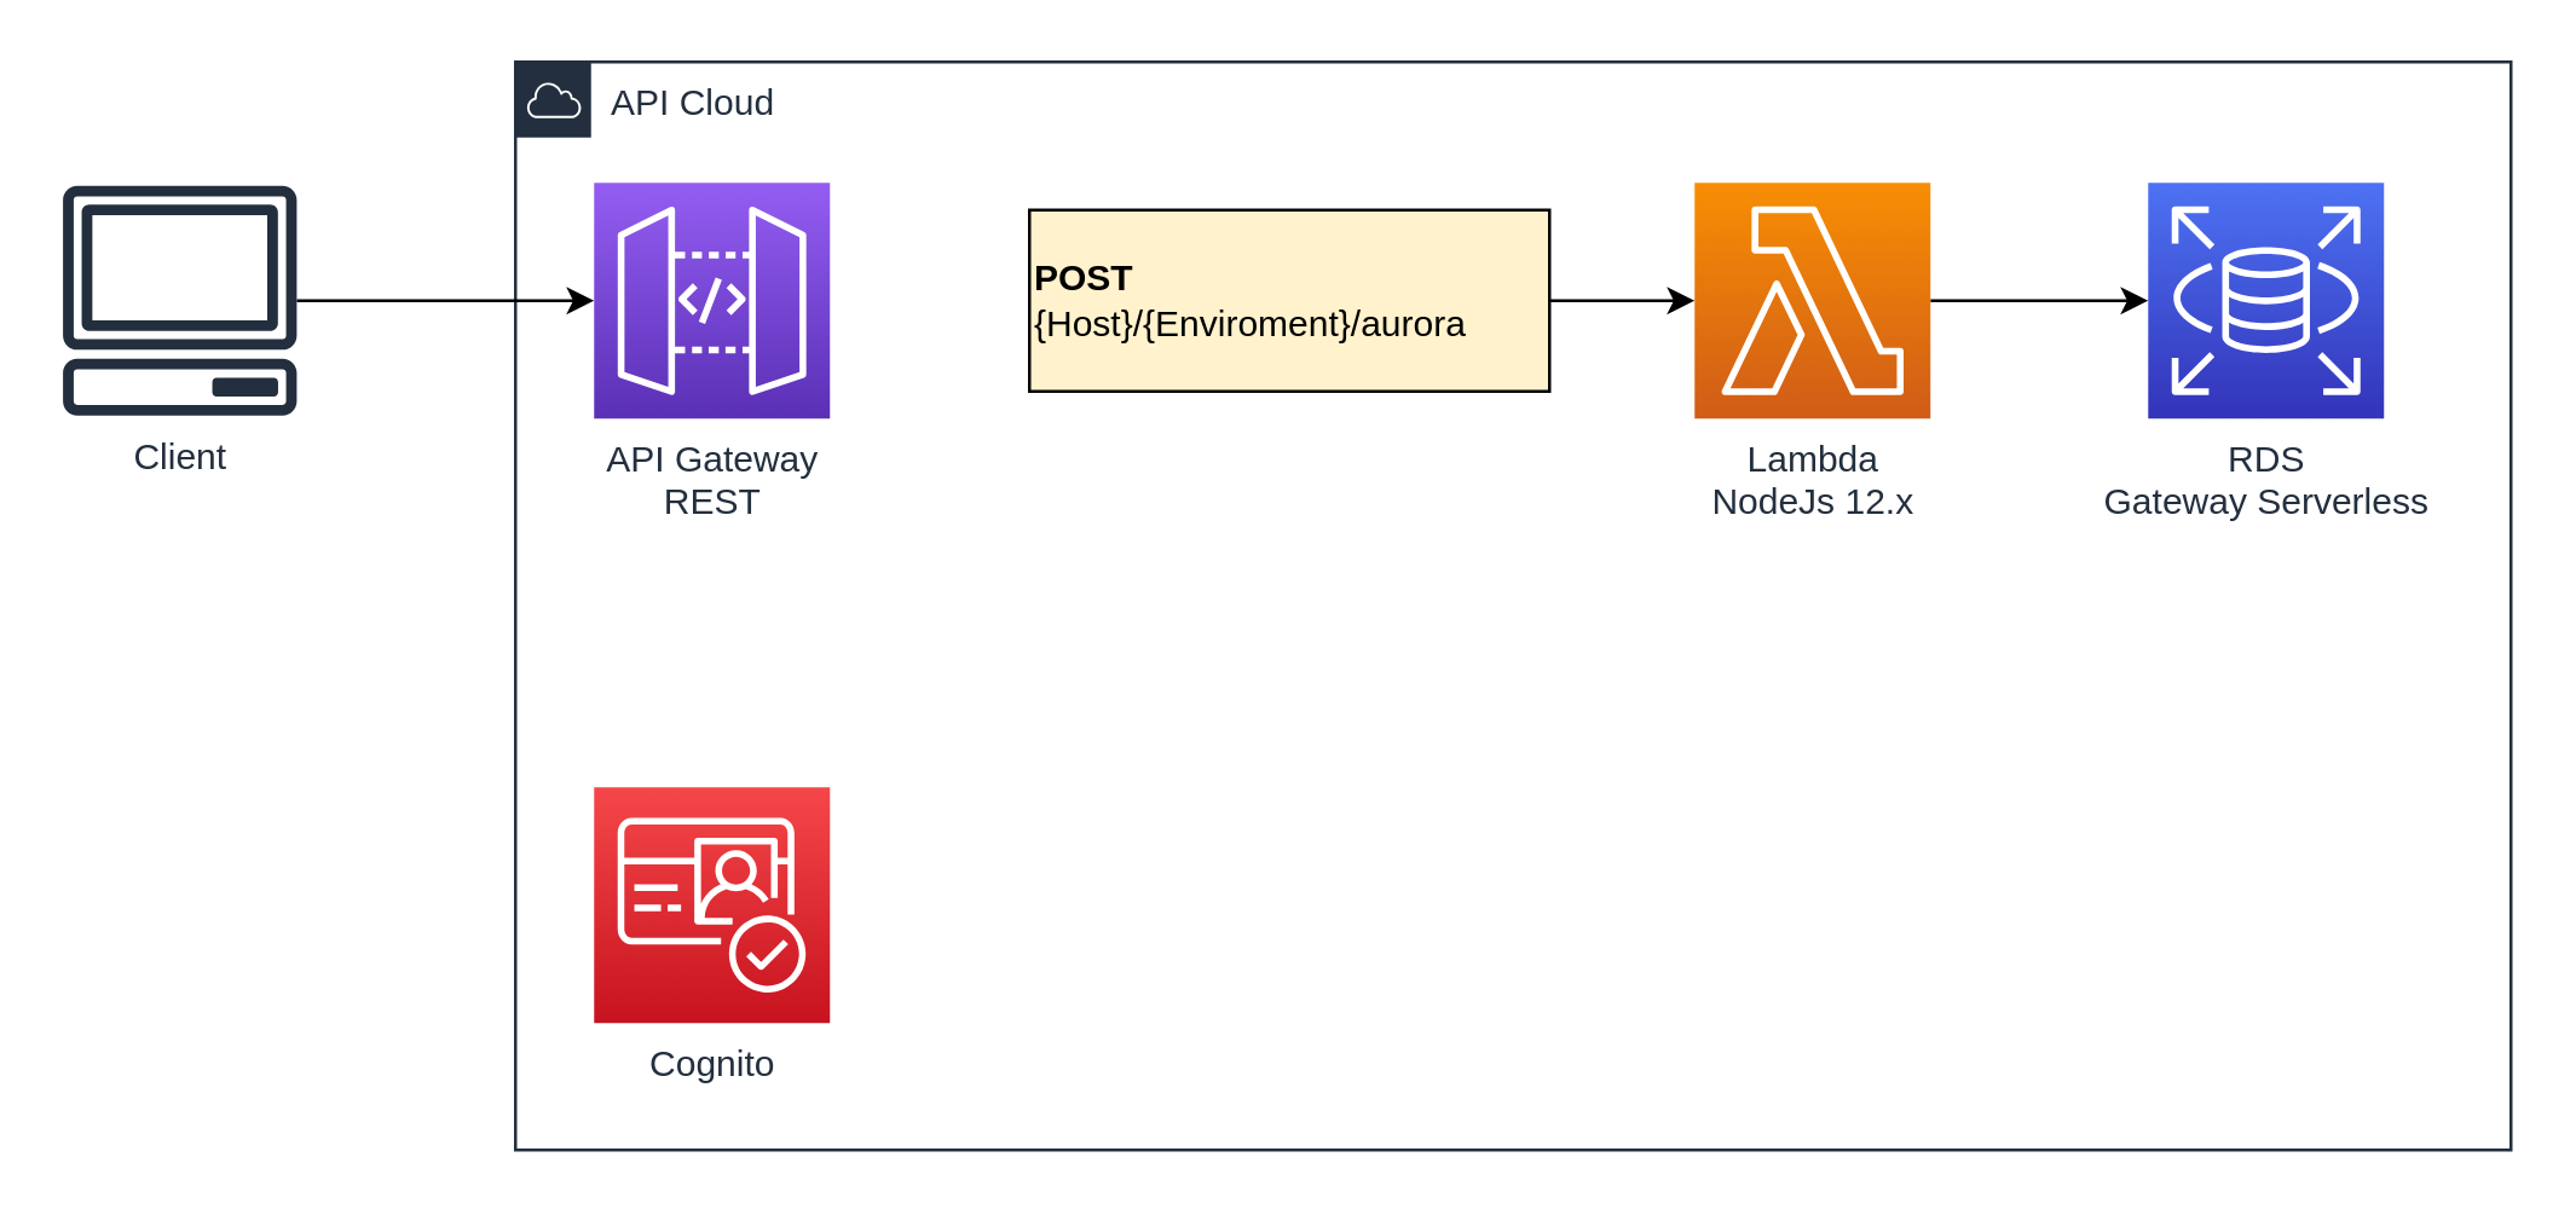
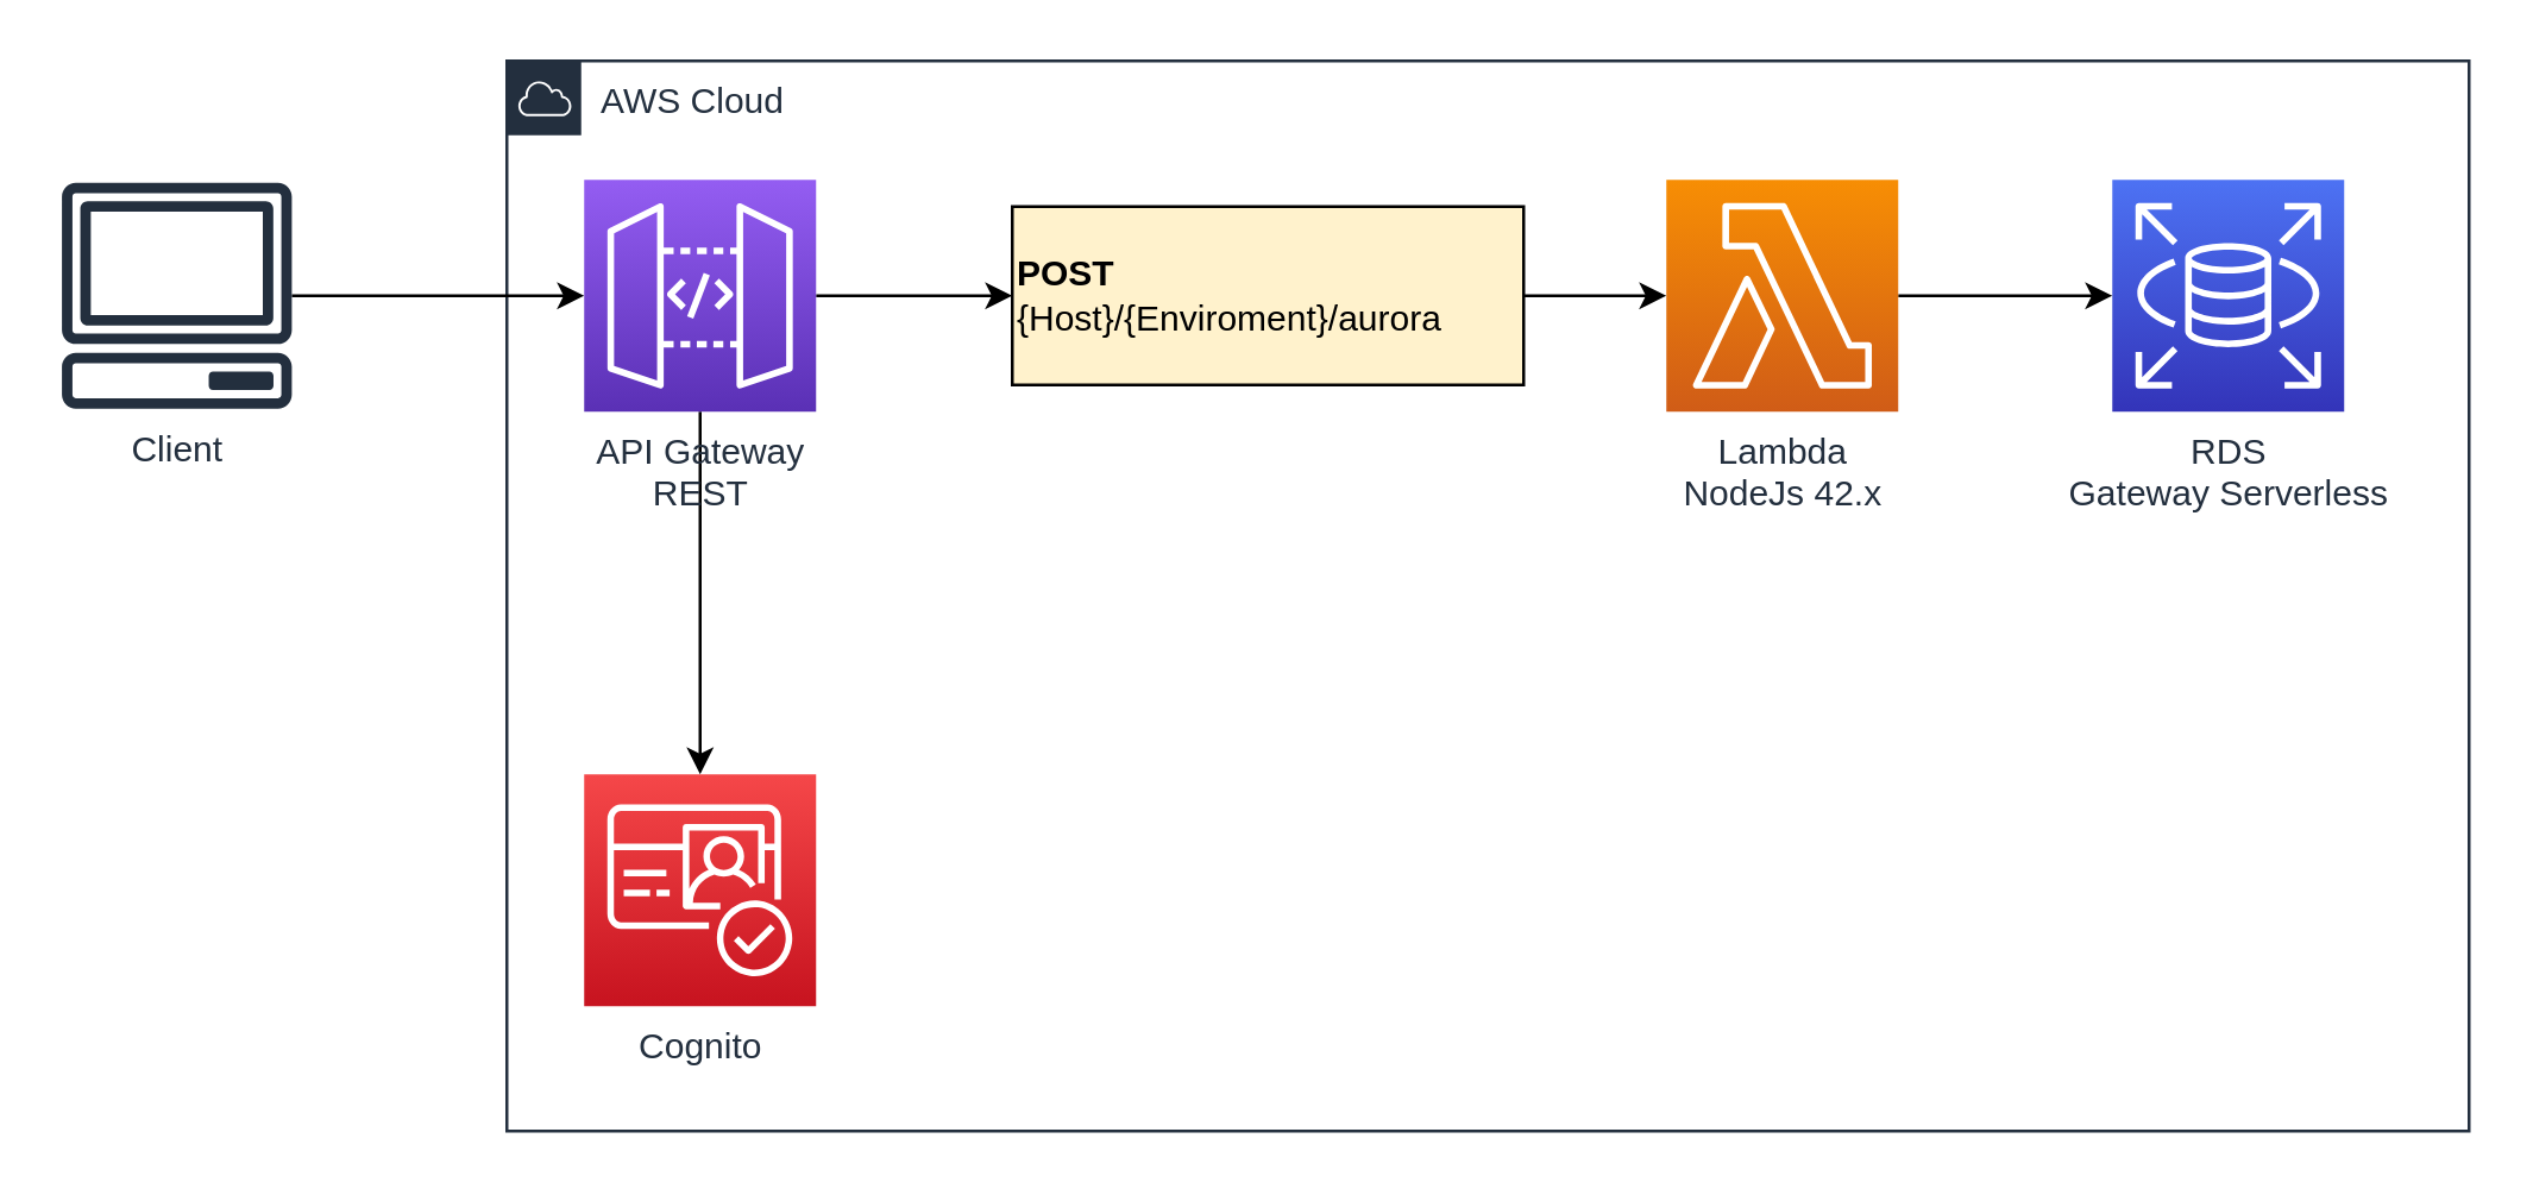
  <mxCell id="0" />
  <mxCell id="1" parent="0" />
- <mxCell id="2" value="API Cloud" style="points=[[0,0],[0.25,0],[0.5,0],[0.75,0],[1,0],[1,0.25],[1,0.5],[1,0.75],[1,1],[0.75,1],[0.5,1],[0.25,1],[0,1],[0,0.75],[0,0.5],[0,0.25]];outlineConnect=0;gradientColor=none;html=1;whiteSpace=wrap;fontSize=12;fontStyle=0;shape=mxgraph.aws4.group;grIcon=mxgraph.aws4.group_aws_cloud;strokeColor=#232F3E;fillColor=none;verticalAlign=top;align=left;spacingLeft=30;fontColor=#232F3E;dashed=0;" vertex="1" parent="1"><mxGeometry x="170" y="20" width="660" height="360" as="geometry" /></mxCell>
+ <mxCell id="2" value="AWS Cloud" style="points=[[0,0],[0.25,0],[0.5,0],[0.75,0],[1,0],[1,0.25],[1,0.5],[1,0.75],[1,1],[0.75,1],[0.5,1],[0.25,1],[0,1],[0,0.75],[0,0.5],[0,0.25]];outlineConnect=0;gradientColor=none;html=1;whiteSpace=wrap;fontSize=12;fontStyle=0;shape=mxgraph.aws4.group;grIcon=mxgraph.aws4.group_aws_cloud;strokeColor=#232F3E;fillColor=none;verticalAlign=top;align=left;spacingLeft=30;fontColor=#232F3E;dashed=0;" vertex="1" parent="1"><mxGeometry x="170" y="20" width="660" height="360" as="geometry" /></mxCell>
  <mxCell id="3" style="edgeStyle=orthogonalEdgeStyle;rounded=0;orthogonalLoop=1;jettySize=auto;html=1;" edge="1" parent="1" source="4" target="8"><mxGeometry relative="1" as="geometry" /></mxCell>
  <mxCell id="4" value="Client" style="outlineConnect=0;fontColor=#232F3E;gradientColor=none;fillColor=#232F3E;strokeColor=none;dashed=0;verticalLabelPosition=bottom;verticalAlign=top;align=center;html=1;fontSize=12;fontStyle=0;aspect=fixed;pointerEvents=1;shape=mxgraph.aws4.client;" vertex="1" parent="1"><mxGeometry x="20" y="61" width="78" height="76" as="geometry" /></mxCell>
  <mxCell id="5" value="RDS&lt;br&gt;Gateway Serverless" style="outlineConnect=0;fontColor=#232F3E;gradientColor=#4D72F3;gradientDirection=north;fillColor=#3334B9;strokeColor=#ffffff;dashed=0;verticalLabelPosition=bottom;verticalAlign=top;align=center;html=1;fontSize=12;fontStyle=0;aspect=fixed;shape=mxgraph.aws4.resourceIcon;resIcon=mxgraph.aws4.rds;" vertex="1" parent="1"><mxGeometry x="710" y="60" width="78" height="78" as="geometry" /></mxCell>
+ <mxCell id="6" style="edgeStyle=orthogonalEdgeStyle;rounded=0;orthogonalLoop=1;jettySize=auto;html=1;" edge="1" parent="1" source="8" target="12"><mxGeometry relative="1" as="geometry" /></mxCell>
+ <mxCell id="7" style="edgeStyle=orthogonalEdgeStyle;rounded=0;orthogonalLoop=1;jettySize=auto;html=1;" edge="1" parent="1" source="8" target="13"><mxGeometry relative="1" as="geometry" /></mxCell>
  <mxCell id="8" value="&lt;div&gt;API Gateway&lt;/div&gt;&lt;div&gt;REST&lt;br&gt;&lt;/div&gt;" style="outlineConnect=0;fontColor=#232F3E;gradientColor=#945DF2;gradientDirection=north;fillColor=#5A30B5;strokeColor=#ffffff;dashed=0;verticalLabelPosition=bottom;verticalAlign=top;align=center;html=1;fontSize=12;fontStyle=0;aspect=fixed;shape=mxgraph.aws4.resourceIcon;resIcon=mxgraph.aws4.api_gateway;" vertex="1" parent="1"><mxGeometry x="196" y="60" width="78" height="78" as="geometry" /></mxCell>
  <mxCell id="9" style="edgeStyle=orthogonalEdgeStyle;rounded=0;orthogonalLoop=1;jettySize=auto;html=1;" edge="1" parent="1" source="10" target="5"><mxGeometry relative="1" as="geometry" /></mxCell>
- <mxCell id="10" value="&lt;div&gt;Lambda&lt;/div&gt;&lt;div&gt;NodeJs 12.x&lt;br&gt;&lt;/div&gt;" style="outlineConnect=0;fontColor=#232F3E;gradientColor=#F78E04;gradientDirection=north;fillColor=#D05C17;strokeColor=#ffffff;dashed=0;verticalLabelPosition=bottom;verticalAlign=top;align=center;html=1;fontSize=12;fontStyle=0;aspect=fixed;shape=mxgraph.aws4.resourceIcon;resIcon=mxgraph.aws4.lambda;" vertex="1" parent="1"><mxGeometry x="560" y="60" width="78" height="78" as="geometry" /></mxCell>
+ <mxCell id="10" value="&lt;div&gt;Lambda&lt;/div&gt;&lt;div&gt;NodeJs 42.x&lt;br&gt;&lt;/div&gt;" style="outlineConnect=0;fontColor=#232F3E;gradientColor=#F78E04;gradientDirection=north;fillColor=#D05C17;strokeColor=#ffffff;dashed=0;verticalLabelPosition=bottom;verticalAlign=top;align=center;html=1;fontSize=12;fontStyle=0;aspect=fixed;shape=mxgraph.aws4.resourceIcon;resIcon=mxgraph.aws4.lambda;" vertex="1" parent="1"><mxGeometry x="560" y="60" width="78" height="78" as="geometry" /></mxCell>
  <mxCell id="11" style="edgeStyle=orthogonalEdgeStyle;rounded=0;orthogonalLoop=1;jettySize=auto;html=1;" edge="1" parent="1" source="12" target="10"><mxGeometry relative="1" as="geometry" /></mxCell>
  <mxCell id="12" value="&lt;b&gt;POST&lt;/b&gt;&lt;br&gt;{Host}/{Enviroment}/aurora" style="rounded=0;whiteSpace=wrap;html=1;align=left;fillColor=#fff2cc;" vertex="1" parent="1"><mxGeometry x="340" y="69" width="172" height="60" as="geometry" /></mxCell>
  <mxCell id="13" value="Cognito" style="outlineConnect=0;fontColor=#232F3E;gradientColor=#F54749;gradientDirection=north;fillColor=#C7131F;strokeColor=#ffffff;dashed=0;verticalLabelPosition=bottom;verticalAlign=top;align=center;html=1;fontSize=12;fontStyle=0;aspect=fixed;shape=mxgraph.aws4.resourceIcon;resIcon=mxgraph.aws4.cognito;" vertex="1" parent="1"><mxGeometry x="196" y="260" width="78" height="78" as="geometry" /></mxCell>
